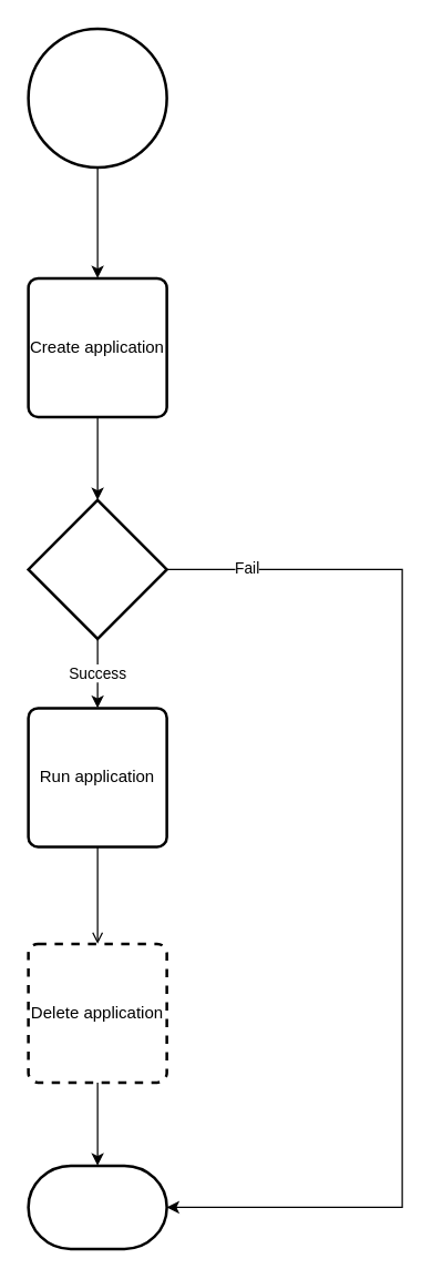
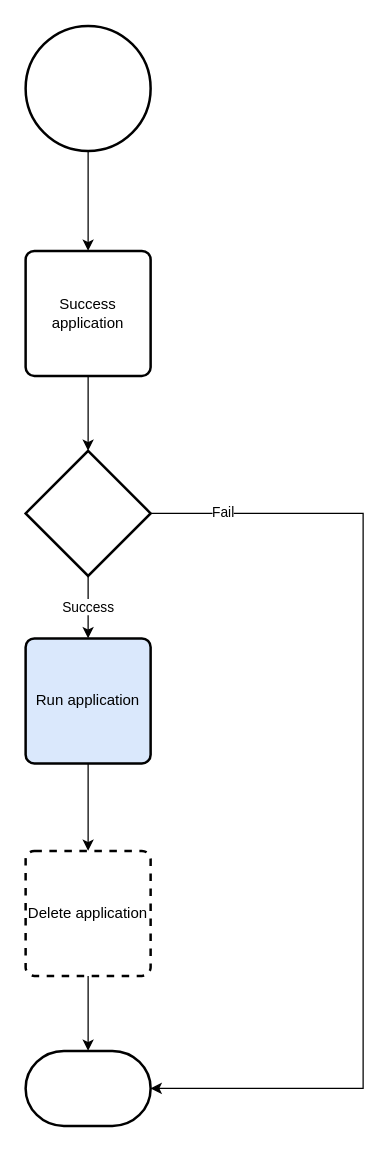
  <mxCell id="0" />
  <mxCell id="1" parent="0" />
  <mxCell id="2" style="edgeStyle=orthogonalEdgeStyle;rounded=0;orthogonalLoop=1;jettySize=auto;html=1;exitX=0.5;exitY=1;exitDx=0;exitDy=0;exitPerimeter=0;" edge="1" parent="1" source="3"><mxGeometry relative="1" as="geometry"><mxPoint x="70" y="200" as="targetPoint" /></mxGeometry></mxCell>
  <mxCell id="3" value="" style="strokeWidth=2;html=1;shape=mxgraph.flowchart.start_2;whiteSpace=wrap;" vertex="1" parent="1"><mxGeometry x="20" y="20" width="100" height="100" as="geometry" /></mxCell>
  <mxCell id="4" style="edgeStyle=orthogonalEdgeStyle;rounded=0;orthogonalLoop=1;jettySize=auto;html=1;exitX=0.5;exitY=1;exitDx=0;exitDy=0;entryX=0.5;entryY=0;entryDx=0;entryDy=0;entryPerimeter=0;" edge="1" parent="1" source="5" target="14"><mxGeometry relative="1" as="geometry" /></mxCell>
- <mxCell id="5" value="Create application" style="rounded=1;whiteSpace=wrap;html=1;absoluteArcSize=1;arcSize=14;strokeWidth=2;" vertex="1" parent="1"><mxGeometry x="20" y="200" width="100" height="100" as="geometry" /></mxCell>
- <mxCell id="6" style="edgeStyle=orthogonalEdgeStyle;rounded=0;orthogonalLoop=1;jettySize=auto;html=1;exitX=0.5;exitY=1;exitDx=0;exitDy=0;entryX=0.5;entryY=0;entryDx=0;entryDy=0;endArrow=open;" edge="1" parent="1" source="7" target="9"><mxGeometry relative="1" as="geometry" /></mxCell>
- <mxCell id="7" value="Run application" style="rounded=1;whiteSpace=wrap;html=1;absoluteArcSize=1;arcSize=14;strokeWidth=2;" vertex="1" parent="1"><mxGeometry x="20" y="510" width="100" height="100" as="geometry" /></mxCell>
+ <mxCell id="5" value="Success application" style="rounded=1;whiteSpace=wrap;html=1;absoluteArcSize=1;arcSize=14;strokeWidth=2;" vertex="1" parent="1"><mxGeometry x="20" y="200" width="100" height="100" as="geometry" /></mxCell>
+ <mxCell id="6" style="edgeStyle=orthogonalEdgeStyle;rounded=0;orthogonalLoop=1;jettySize=auto;html=1;exitX=0.5;exitY=1;exitDx=0;exitDy=0;entryX=0.5;entryY=0;entryDx=0;entryDy=0;" edge="1" parent="1" source="7" target="9"><mxGeometry relative="1" as="geometry" /></mxCell>
+ <mxCell id="7" value="Run application" style="rounded=1;whiteSpace=wrap;html=1;absoluteArcSize=1;arcSize=14;strokeWidth=2;fillColor=#dae8fc;" vertex="1" parent="1"><mxGeometry x="20" y="510" width="100" height="100" as="geometry" /></mxCell>
  <mxCell id="8" style="edgeStyle=orthogonalEdgeStyle;rounded=0;orthogonalLoop=1;jettySize=auto;html=1;exitX=0.5;exitY=1;exitDx=0;exitDy=0;entryX=0.5;entryY=0;entryDx=0;entryDy=0;entryPerimeter=0;" edge="1" parent="1" source="9" target="10"><mxGeometry relative="1" as="geometry" /></mxCell>
  <mxCell id="9" value="Delete application" style="rounded=1;whiteSpace=wrap;html=1;absoluteArcSize=1;arcSize=14;strokeWidth=2;dashed=1;" vertex="1" parent="1"><mxGeometry x="20" y="680" width="100" height="100" as="geometry" /></mxCell>
  <mxCell id="10" value="" style="strokeWidth=2;html=1;shape=mxgraph.flowchart.terminator;whiteSpace=wrap;" vertex="1" parent="1"><mxGeometry x="20" y="840" width="100" height="60" as="geometry" /></mxCell>
  <mxCell id="11" value="Success" style="edgeStyle=orthogonalEdgeStyle;rounded=0;orthogonalLoop=1;jettySize=auto;html=1;exitX=0.5;exitY=1;exitDx=0;exitDy=0;exitPerimeter=0;entryX=0.5;entryY=0;entryDx=0;entryDy=0;" edge="1" parent="1" source="14" target="7"><mxGeometry relative="1" as="geometry"><Array as="points"><mxPoint x="70" y="490" /><mxPoint x="70" y="490" /></Array></mxGeometry></mxCell>
  <mxCell id="12" style="edgeStyle=orthogonalEdgeStyle;rounded=0;orthogonalLoop=1;jettySize=auto;html=1;exitX=1;exitY=0.5;exitDx=0;exitDy=0;exitPerimeter=0;entryX=1;entryY=0.5;entryDx=0;entryDy=0;entryPerimeter=0;" edge="1" parent="1" source="14" target="10"><mxGeometry relative="1" as="geometry"><Array as="points"><mxPoint x="290" y="410" /><mxPoint x="290" y="870" /></Array></mxGeometry></mxCell>
  <mxCell id="13" value="Fail" style="edgeLabel;html=1;align=center;verticalAlign=middle;resizable=0;points=[];" vertex="1" connectable="0" parent="12"><mxGeometry x="-0.858" y="2" relative="1" as="geometry"><mxPoint as="offset" /></mxGeometry></mxCell>
  <mxCell id="14" value="" style="strokeWidth=2;html=1;shape=mxgraph.flowchart.decision;whiteSpace=wrap;" vertex="1" parent="1"><mxGeometry x="20" y="360" width="100" height="100" as="geometry" /></mxCell>
